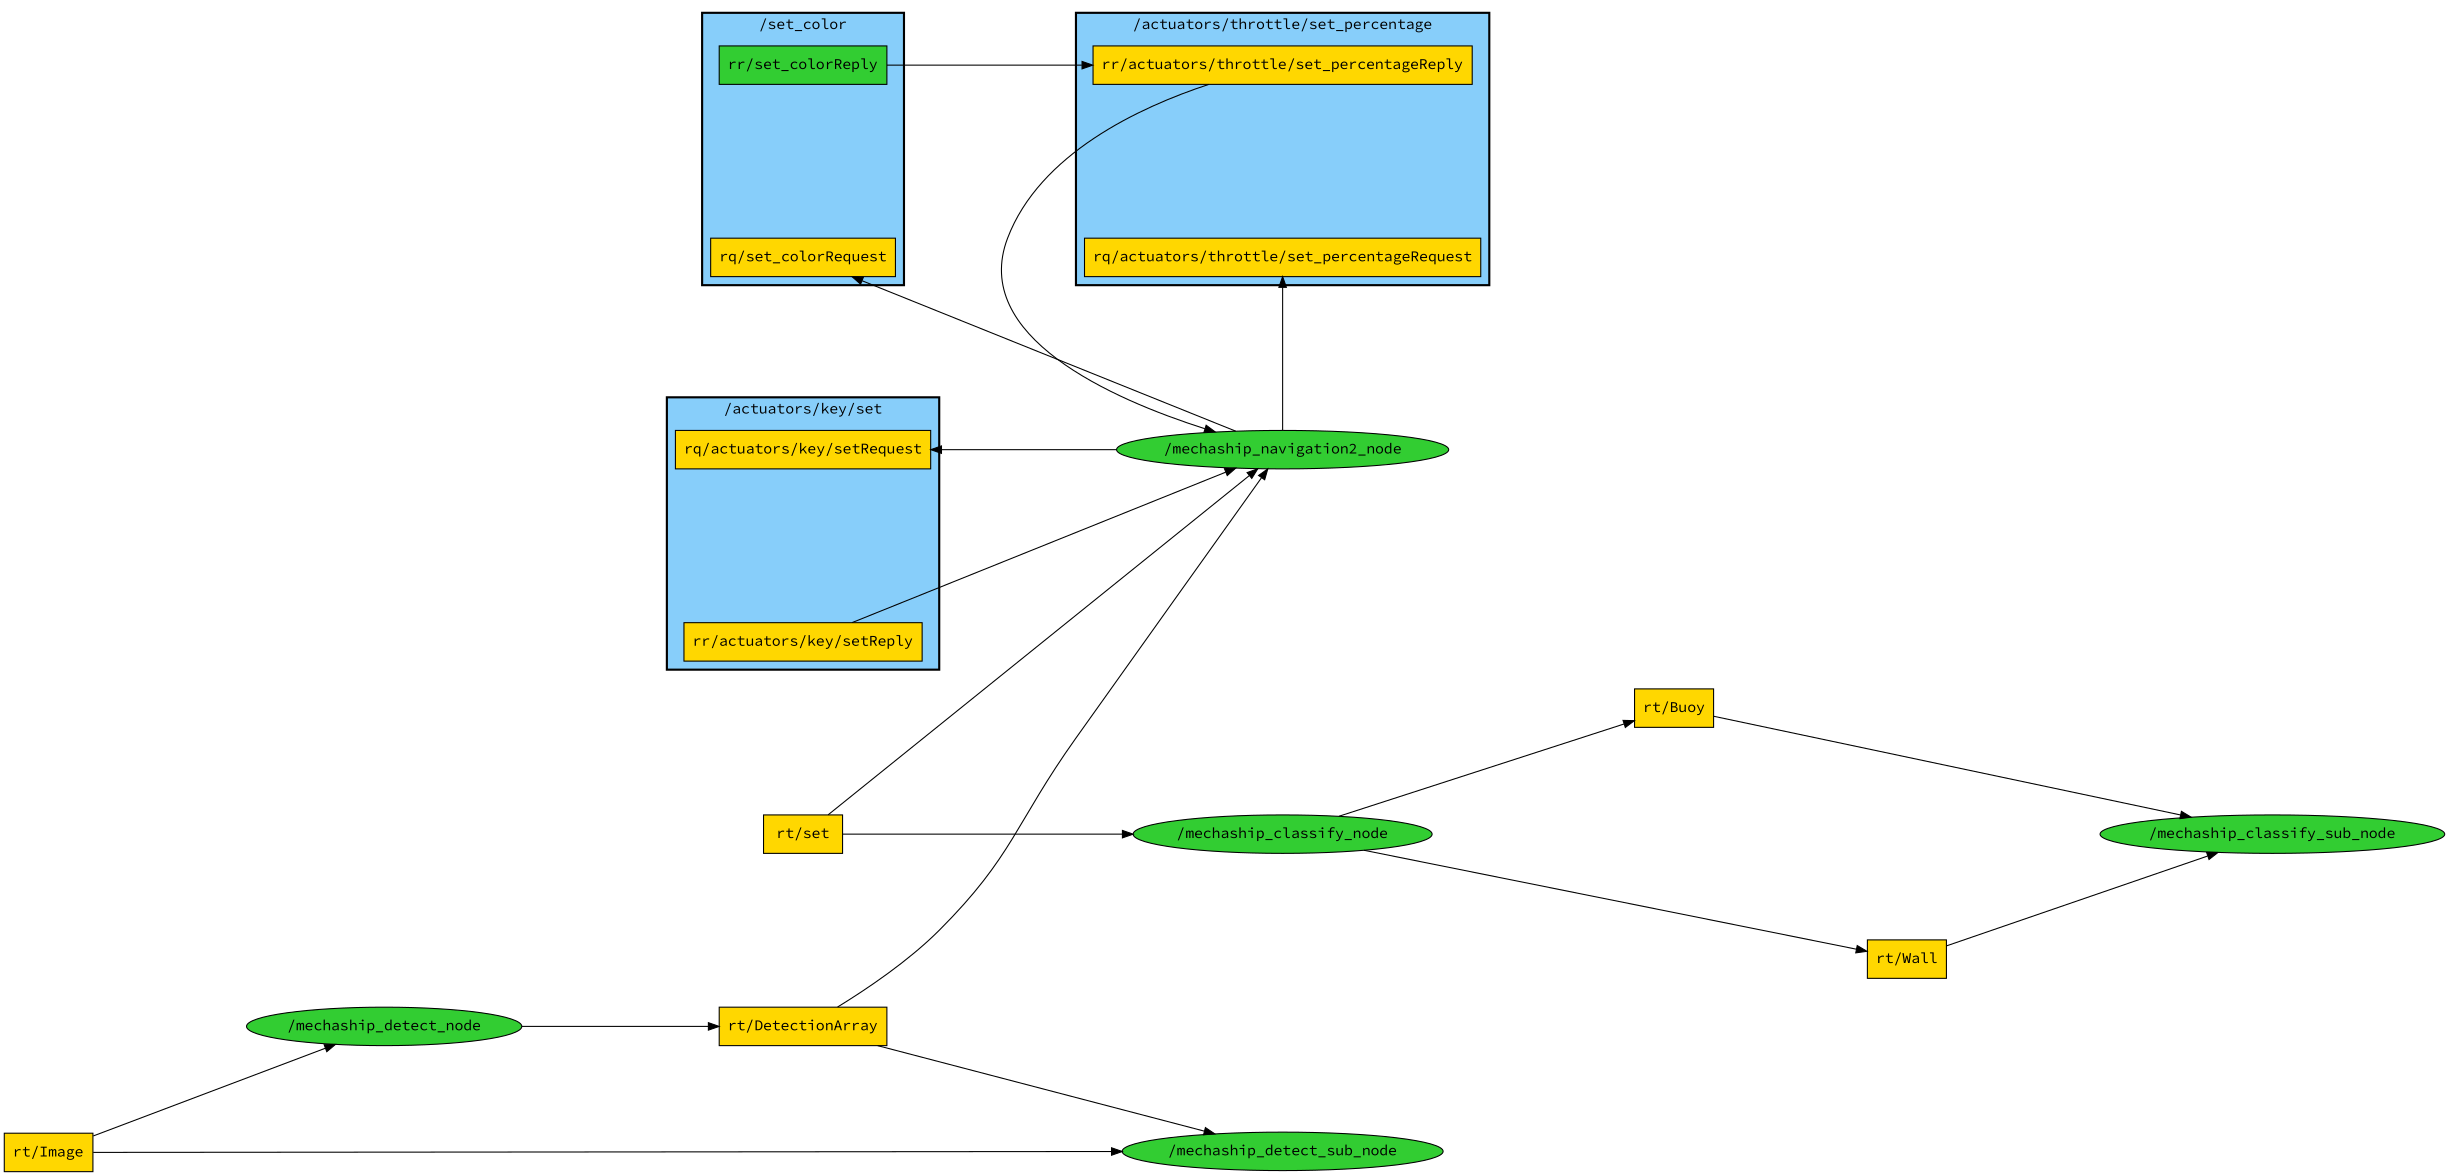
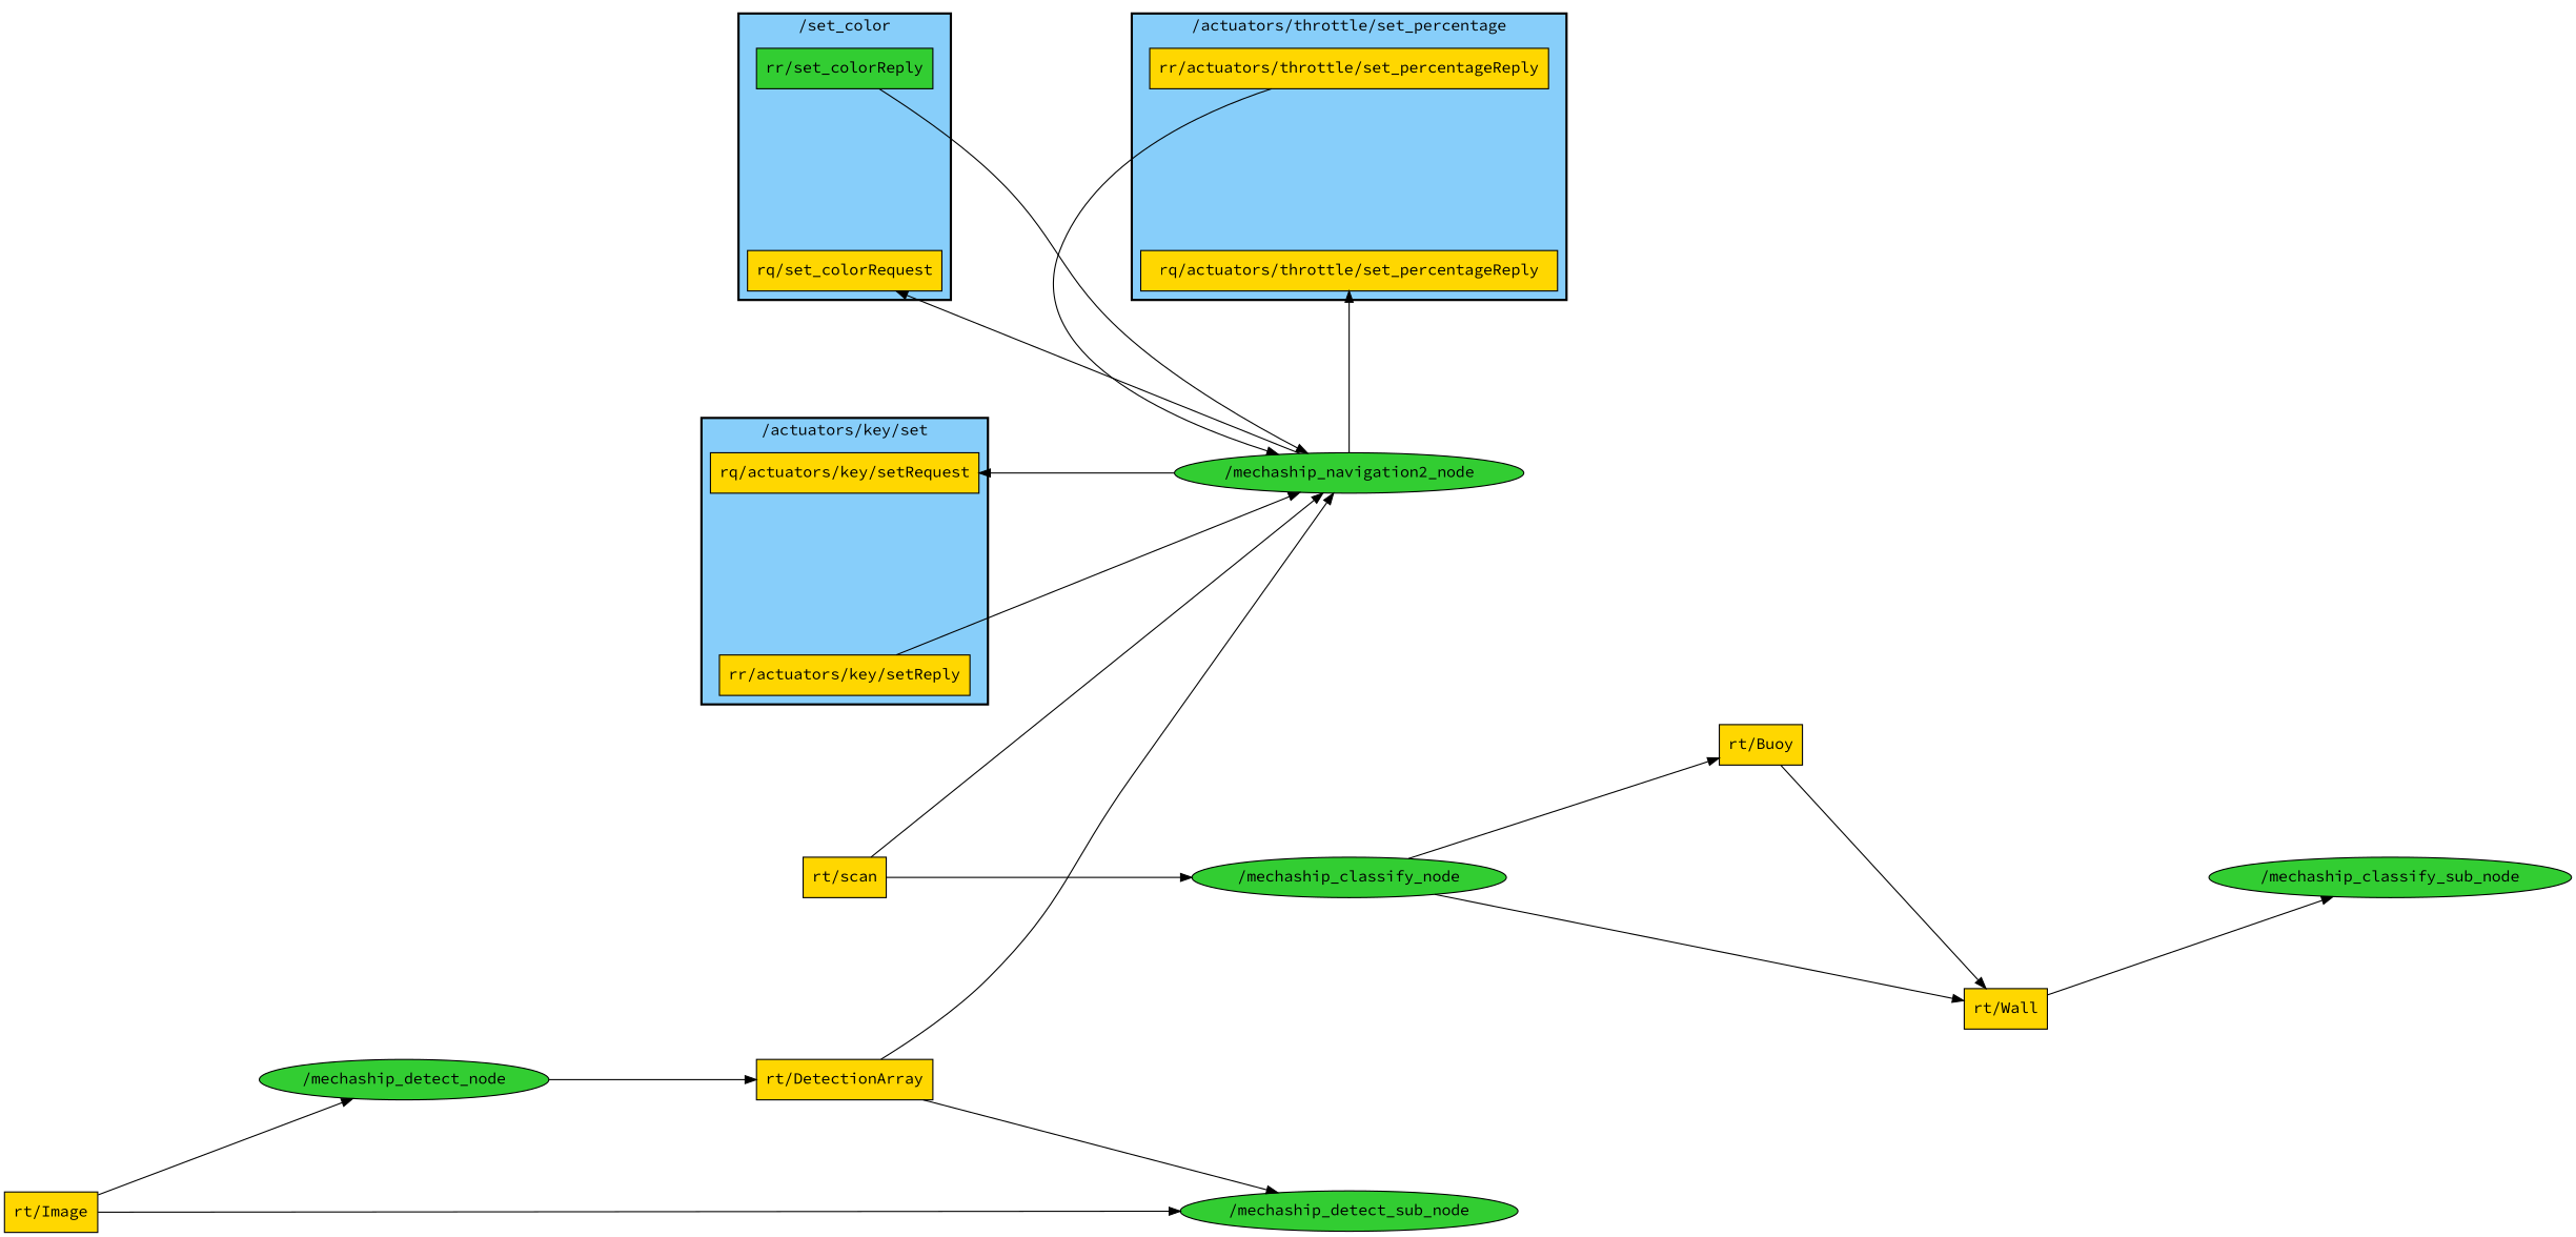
  digraph {
    fontname="Source Code Pro"
    nodesep=2
    rankdir=LR
    ranksep=2
    node [fillcolor=gold fontname="Source Code Pro" shape=box style=filled]
    edge [fontname="Source Code Pro"]
    "rq/actuators/key/setRequest"
    "rr/actuators/key/setReply"
-   "rq/actuators/throttle/set_percentageRequest"
+   "rq/actuators/throttle/set_percentageRequest" [label="rq/actuators/throttle/set_percentageReply"]
    "rr/actuators/throttle/set_percentageReply"
    "rr/set_colorReply" [fillcolor=limegreen]
    "rq/set_colorRequest"
    "/mechaship_navigation2_node" [fillcolor=limegreen shape=""]
    "/mechaship_classify_node" [fillcolor=limegreen shape=""]
    "rt/Buoy"
    "rt/Wall"
    "/mechaship_classify_sub_node" [fillcolor=limegreen shape=""]
    "/mechaship_detect_sub_node" [fillcolor=limegreen shape=""]
    "/mechaship_detect_node" [fillcolor=limegreen shape=""]
    "rt/DetectionArray"
-   "rt/scan" [label="rt/set"]
+   "rt/scan"
    "rt/Image"
    subgraph cluster_1 {
      fillcolor=lightskyblue
      label="/actuators/key/set"
      penwidth=2
      style=filled
      "rq/actuators/key/setRequest"
      "rr/actuators/key/setReply"
    }
    subgraph cluster_2 {
      fillcolor=lightskyblue
      label="/set_color"
      penwidth=2
      style=filled
      "rr/set_colorReply"
      "rq/set_colorRequest"
    }
    subgraph cluster_3 {
      fillcolor=lightskyblue
      label="/actuators/throttle/set_percentage"
      penwidth=2
      style=filled
      "rq/actuators/throttle/set_percentageRequest"
      "rr/actuators/throttle/set_percentageReply"
    }
    "rr/actuators/key/setReply" -> "/mechaship_navigation2_node"
    "rr/actuators/throttle/set_percentageReply" -> "/mechaship_navigation2_node"
-   "rr/set_colorReply" -> "rr/actuators/throttle/set_percentageReply"
+   "rr/set_colorReply" -> "/mechaship_navigation2_node"
    "/mechaship_navigation2_node" -> "rq/actuators/key/setRequest"
    "/mechaship_navigation2_node" -> "rq/actuators/throttle/set_percentageRequest"
    "/mechaship_navigation2_node" -> "rq/set_colorRequest"
    "/mechaship_classify_node" -> "rt/Buoy"
    "/mechaship_classify_node" -> "rt/Wall"
-   "rt/Buoy" -> "/mechaship_classify_sub_node"
+   "rt/Buoy" -> "rt/Wall"
    "rt/Wall" -> "/mechaship_classify_sub_node"
    "/mechaship_detect_node" -> "rt/DetectionArray"
    "rt/DetectionArray" -> "/mechaship_navigation2_node"
    "rt/DetectionArray" -> "/mechaship_detect_sub_node"
    "rt/scan" -> "/mechaship_navigation2_node"
    "rt/scan" -> "/mechaship_classify_node"
    "rt/Image" -> "/mechaship_detect_sub_node"
    "rt/Image" -> "/mechaship_detect_node"
  }
